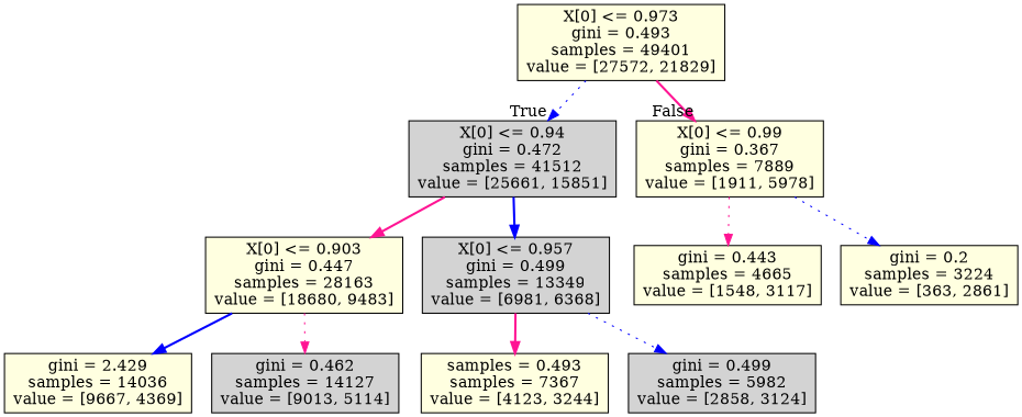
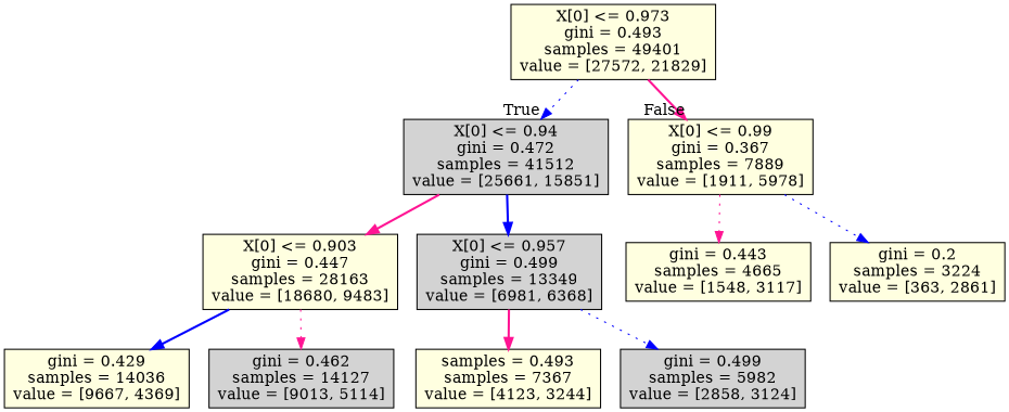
  digraph {
    node [fillcolor=lightyellow shape=box style=filled]
    edge [color=blue style=dotted]
    n1 [label="X[0] <= 0.973\ngini = 0.493\nsamples = 49401\nvalue = [27572, 21829]"]
    n2 [fillcolor=lightgrey label="X[0] <= 0.94\ngini = 0.472\nsamples = 41512\nvalue = [25661, 15851]"]
    n3 [label="X[0] <= 0.99\ngini = 0.367\nsamples = 7889\nvalue = [1911, 5978]"]
    n4 [label="X[0] <= 0.903\ngini = 0.447\nsamples = 28163\nvalue = [18680, 9483]"]
    n5 [fillcolor=lightgrey label="X[0] <= 0.957\ngini = 0.499\nsamples = 13349\nvalue = [6981, 6368]"]
    n6 [label="gini = 0.443\nsamples = 4665\nvalue = [1548, 3117]"]
    n7 [label="gini = 0.2\nsamples = 3224\nvalue = [363, 2861]"]
-   n8 [label="gini = 2.429\nsamples = 14036\nvalue = [9667, 4369]"]
+   n8 [label="gini = 0.429\nsamples = 14036\nvalue = [9667, 4369]"]
    n9 [fillcolor=lightgrey label="gini = 0.462\nsamples = 14127\nvalue = [9013, 5114]"]
    n10 [label="samples = 0.493\nsamples = 7367\nvalue = [4123, 3244]"]
    n11 [fillcolor=lightgrey label="gini = 0.499\nsamples = 5982\nvalue = [2858, 3124]"]
    n1 -> n2 [headlabel=True labelangle=45 labeldistance=2.5]
    n1 -> n3 [color=deeppink headlabel=False labelangle=-45 labeldistance=2.5 style=bold]
    n2 -> n4 [color=deeppink style=bold]
    n2 -> n5 [style=bold]
    n3 -> n6 [color=deeppink]
    n3 -> n7
    n4 -> n8 [style=bold]
    n4 -> n9 [color=deeppink]
    n5 -> n10 [color=deeppink style=bold]
    n5 -> n11
  }
